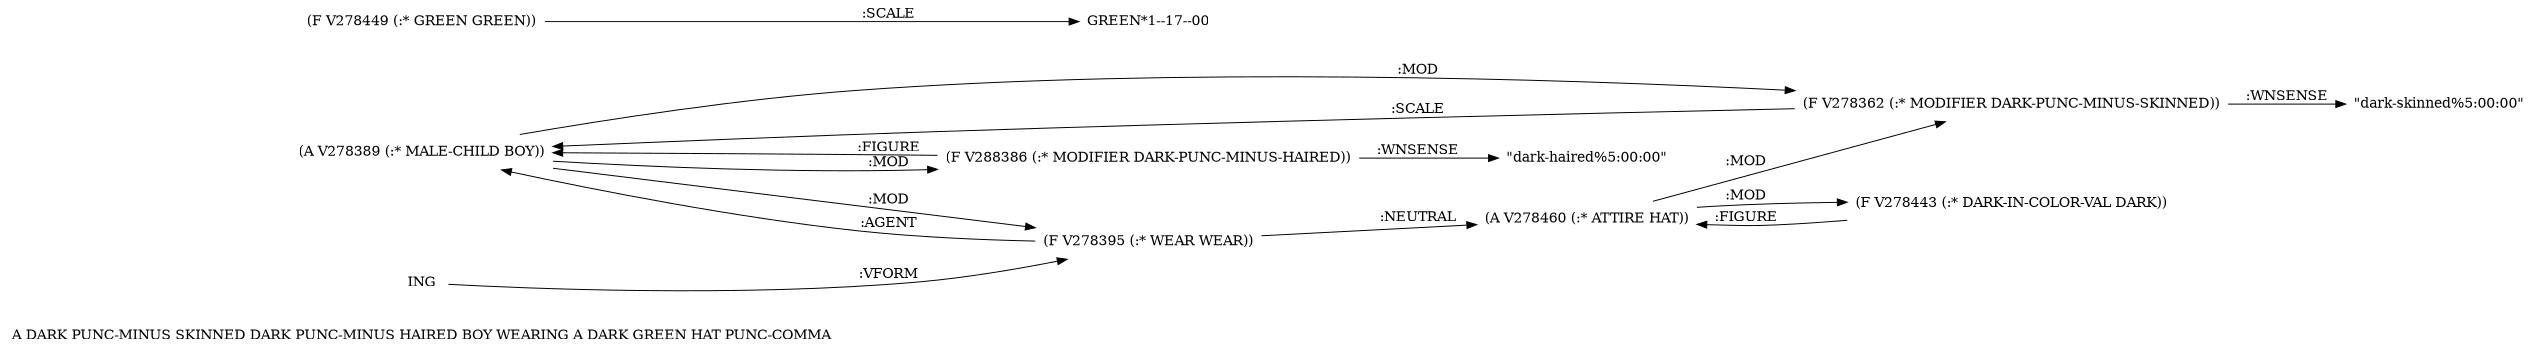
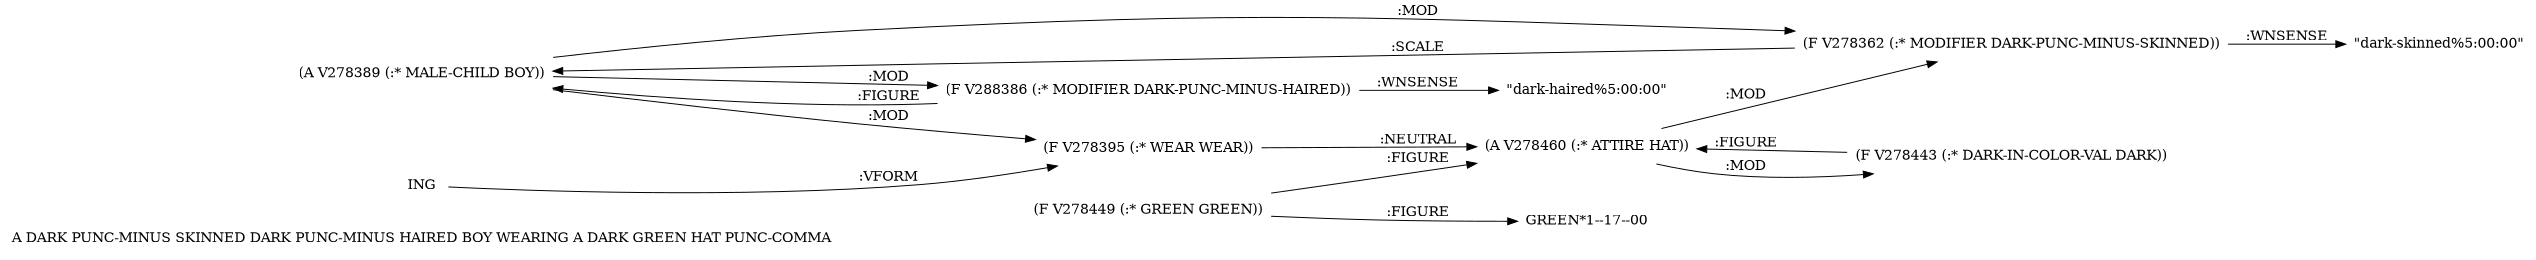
  digraph {
    rankdir=LR
    node [shape=none]
    "A DARK PUNC-MINUS SKINNED DARK PUNC-MINUS HAIRED BOY WEARING A DARK GREEN HAT PUNC-COMMA"
    n2 [label="(A V278389 (:* MALE-CHILD BOY))"]
    n3 [label="(F V278395 (:* WEAR WEAR))"]
    n4 [label="(F V278362 (:* MODIFIER DARK-PUNC-MINUS-SKINNED))"]
    n5 [label="(F V288386 (:* MODIFIER DARK-PUNC-MINUS-HAIRED))"]
    n6 [label="(A V278460 (:* ATTIRE HAT))"]
    n7 [label="\"dark-skinned%5:00:00\""]
    n8 [label="\"dark-haired%5:00:00\""]
    n9 [label="(F V278443 (:* DARK-IN-COLOR-VAL DARK))"]
    n10 [label=ING]
    n11 [label="(F V278449 (:* GREEN GREEN))"]
    n12 [label="GREEN*1--17--00"]
    n2 -> n3 [label=":MOD"]
    n2 -> n4 [label=":MOD"]
    n2 -> n5 [label=":MOD"]
-   n3 -> n2 [label=":AGENT"]
    n3 -> n6 [label=":NEUTRAL"]
    n4 -> n2 [label=":SCALE"]
    n4 -> n7 [label=":WNSENSE"]
    n5 -> n2 [label=":FIGURE"]
    n5 -> n8 [label=":WNSENSE"]
    n6 -> n4 [label=":MOD"]
    n6 -> n9 [label=":MOD"]
    n9 -> n6 [label=":FIGURE"]
    n10 -> n3 [label=":VFORM"]
-   n11 -> n12 [label=":SCALE"]
+   n11 -> n6 [label=":FIGURE"]
+   n11 -> n12 [label=":FIGURE"]
  }
